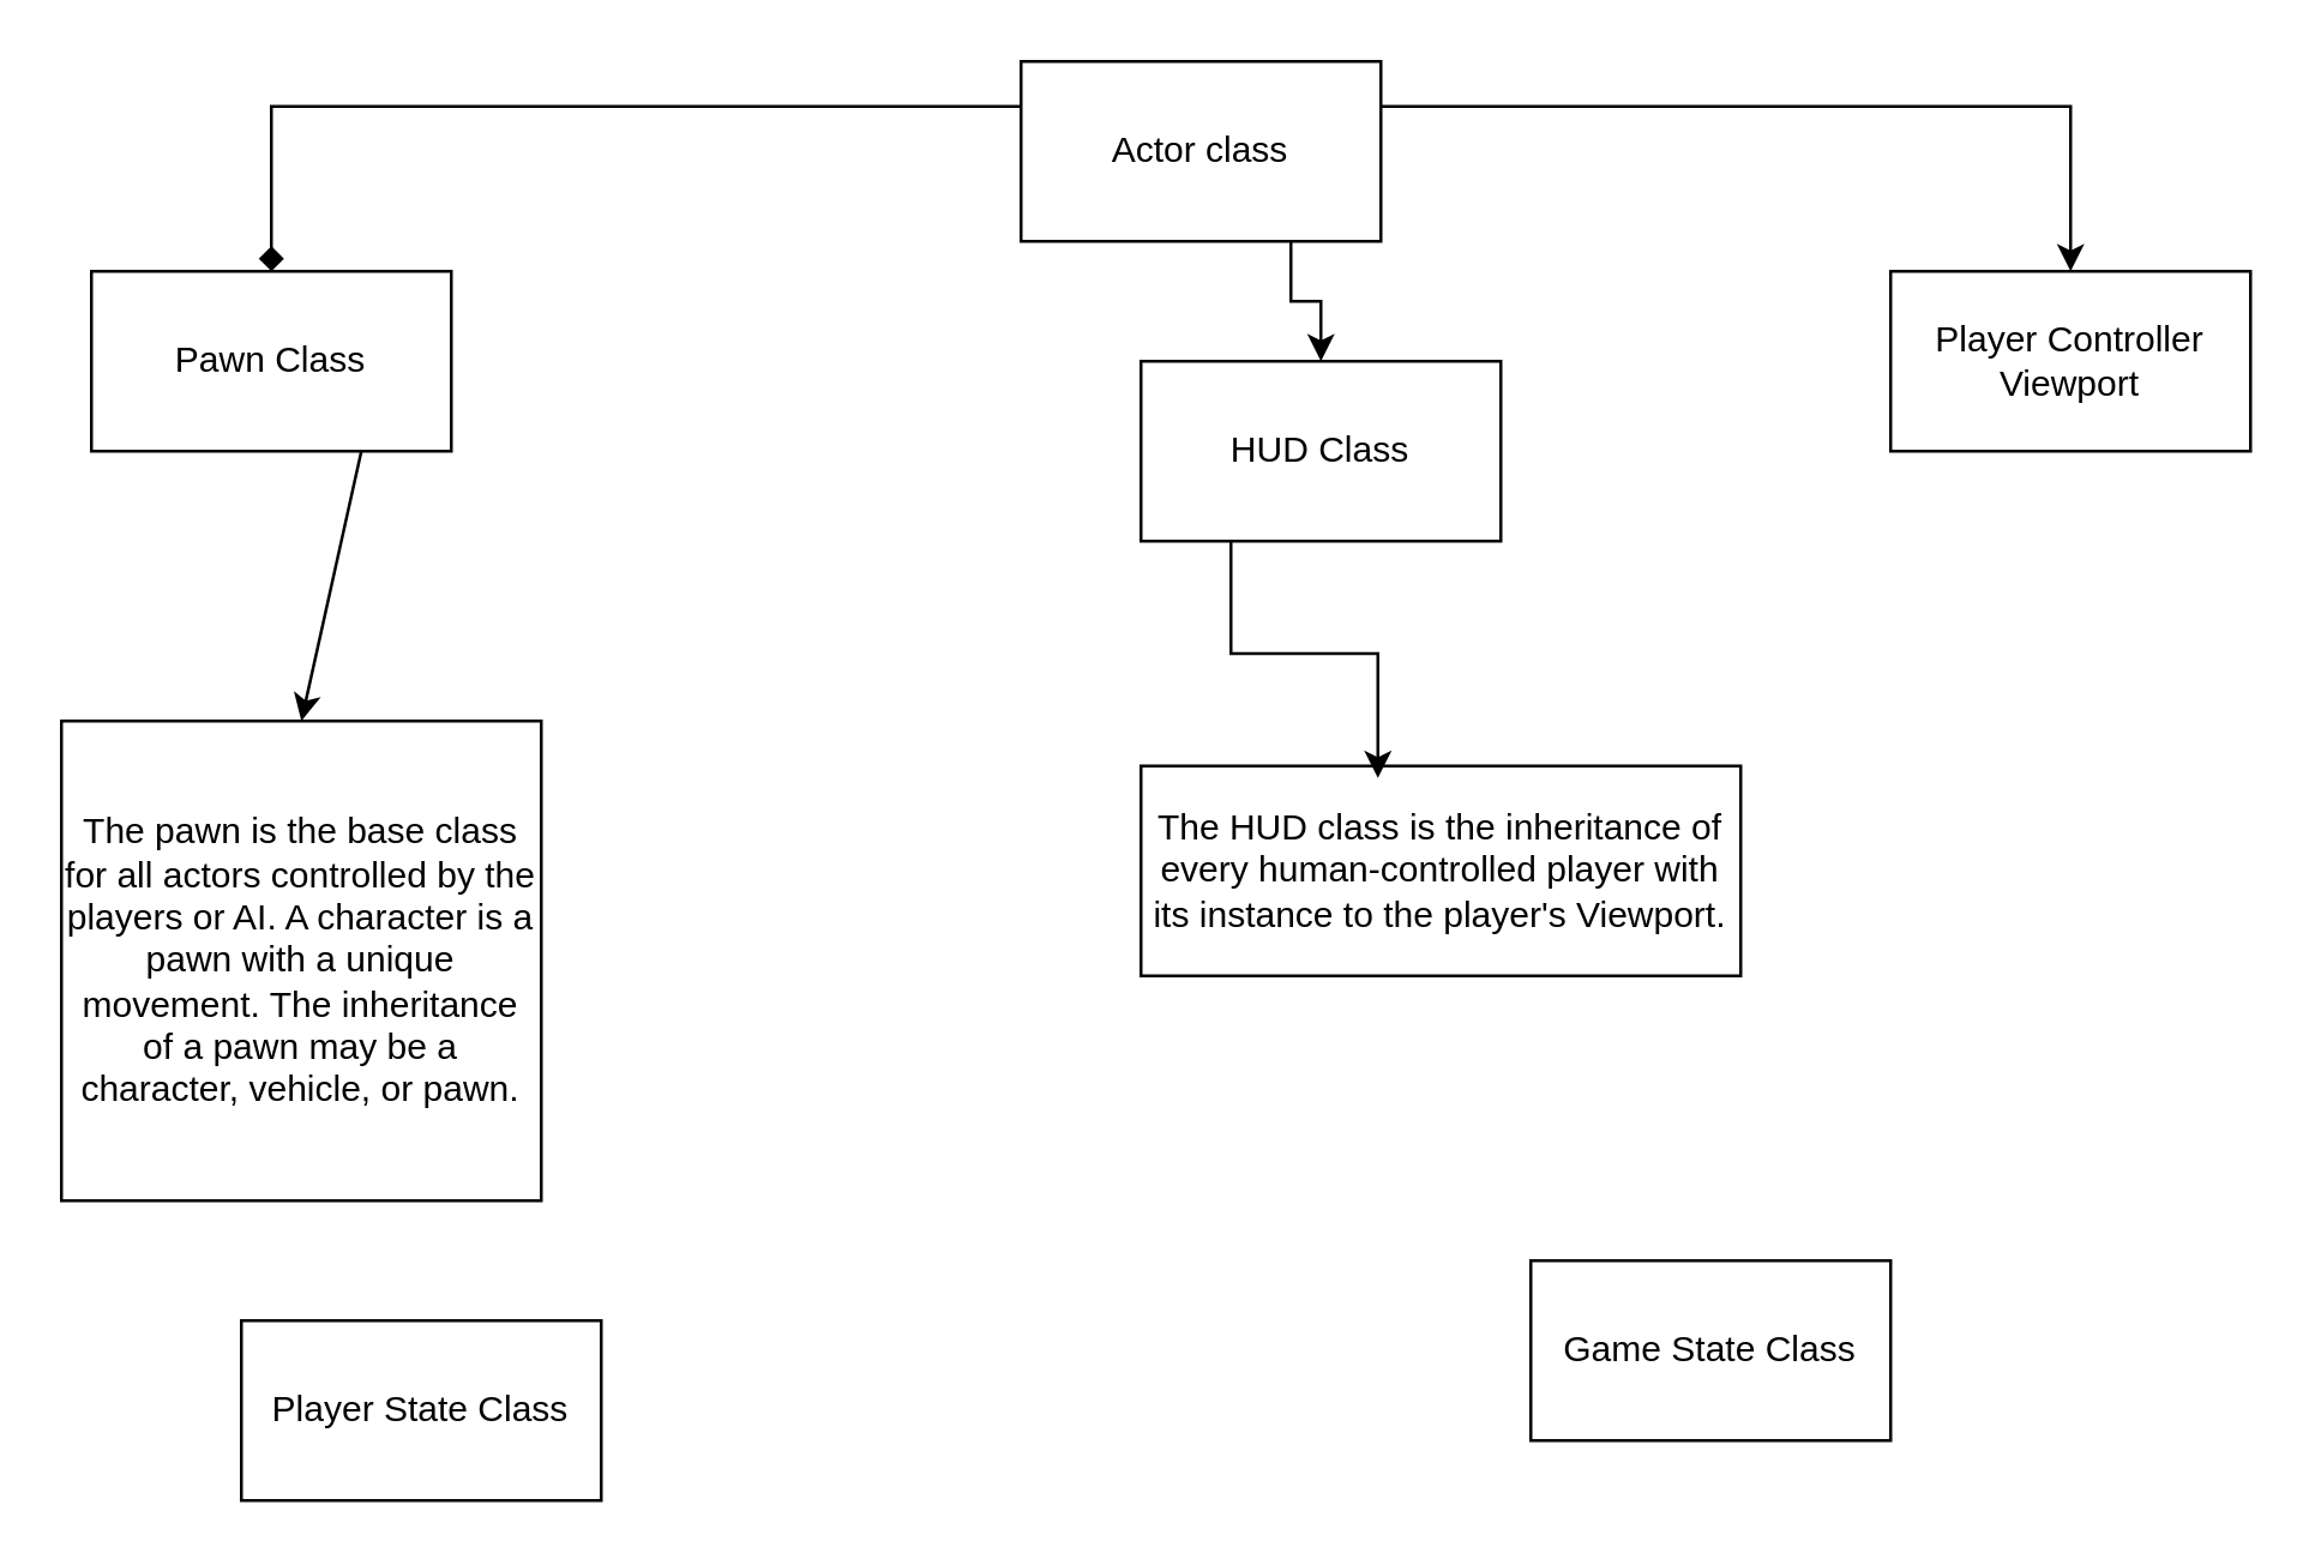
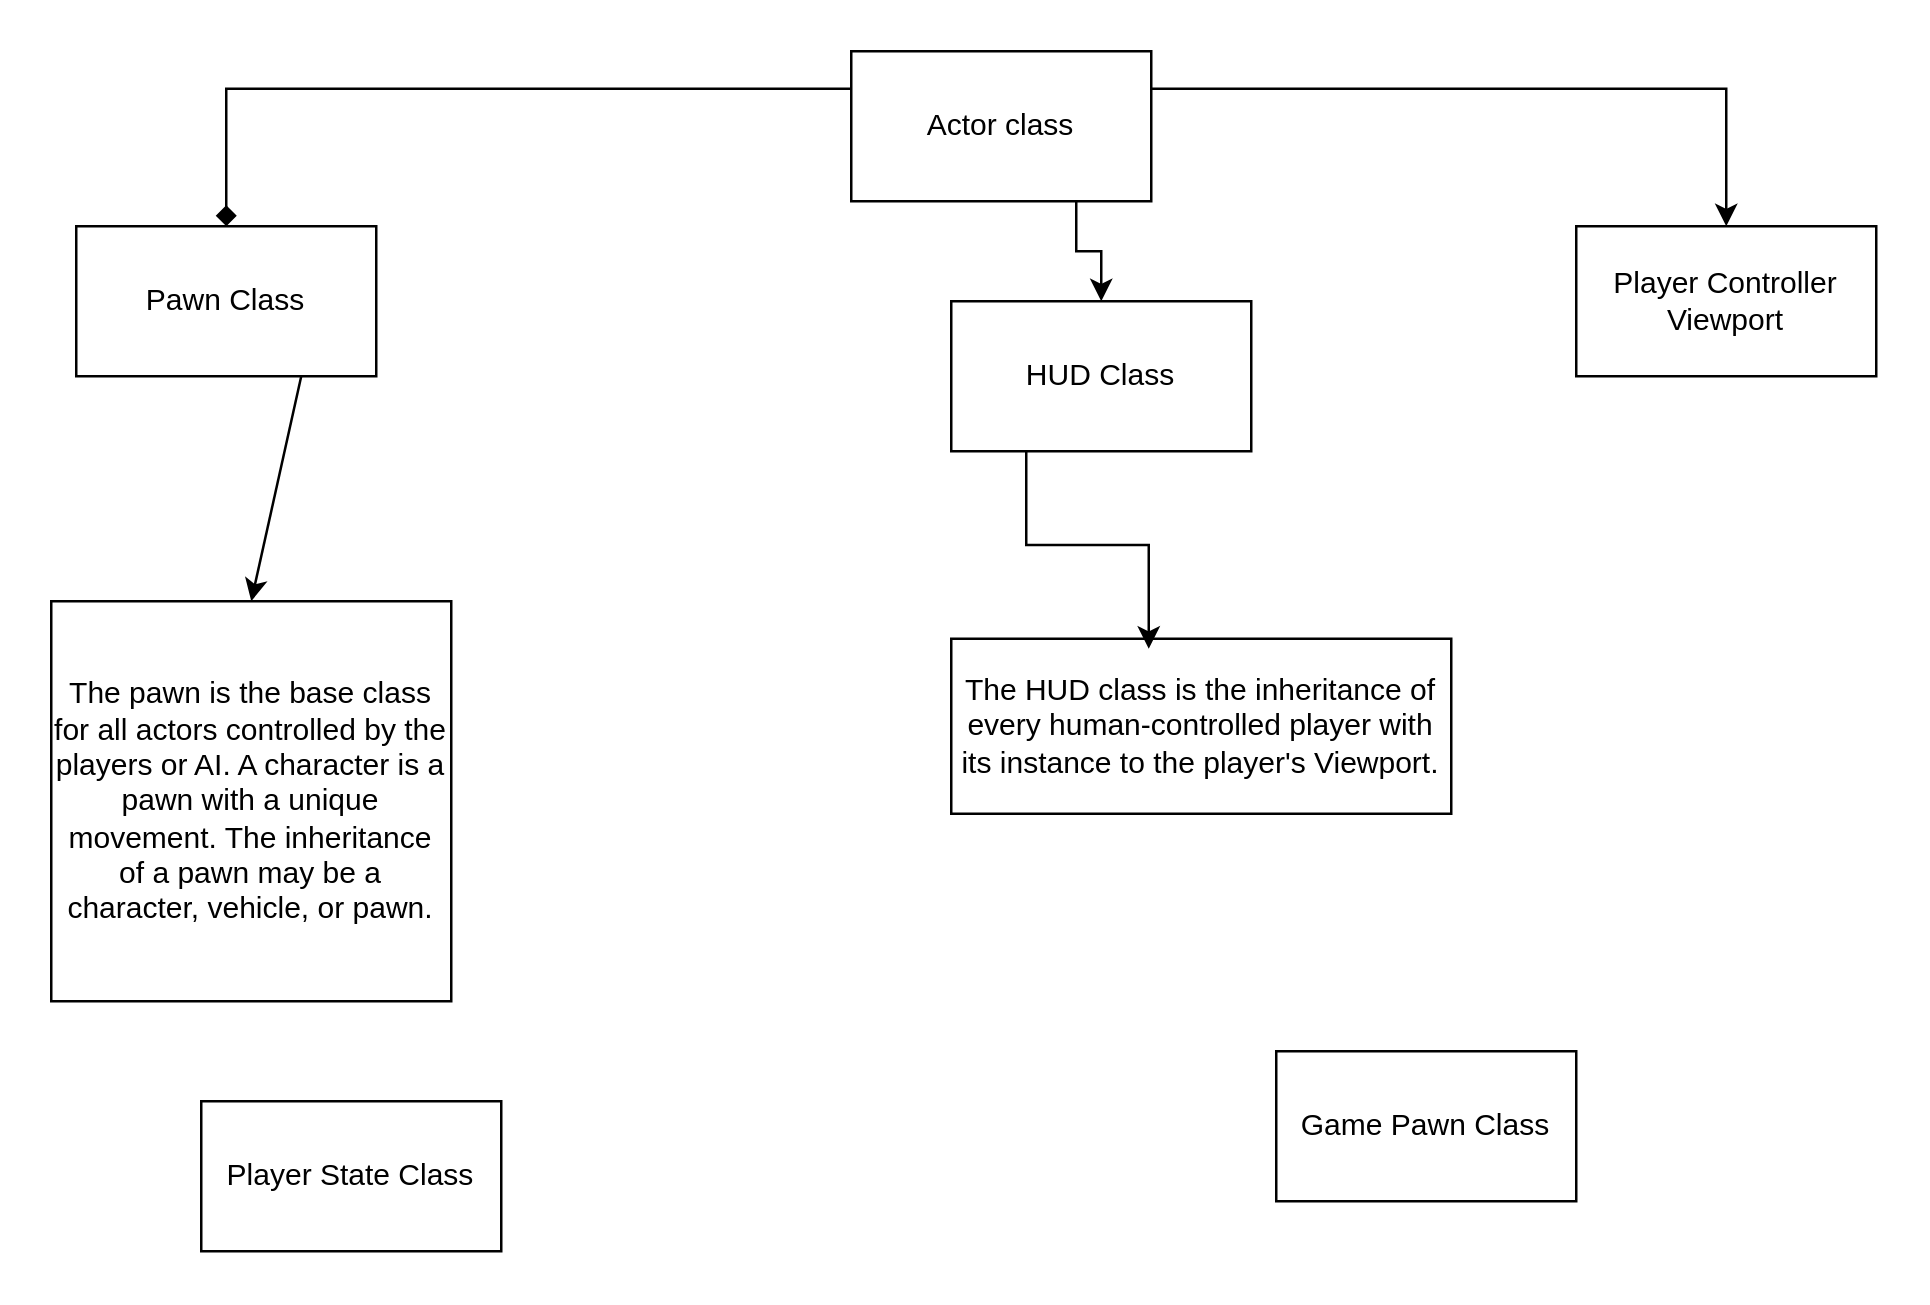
  <mxCell id="0" />
  <mxCell id="1" parent="0" />
  <mxCell id="2" value="Pawn Class" style="rounded=0;whiteSpace=wrap;html=1;" parent="1" vertex="1"><mxGeometry x="30" y="90" width="120" height="60" as="geometry" /></mxCell>
  <mxCell id="3" value="HUD Class" style="rounded=0;whiteSpace=wrap;html=1;" parent="1" vertex="1"><mxGeometry x="380" y="120" width="120" height="60" as="geometry" /></mxCell>
  <mxCell id="4" value="Player Controller Viewport" style="rounded=0;whiteSpace=wrap;html=1;" parent="1" vertex="1"><mxGeometry x="630" y="90" width="120" height="60" as="geometry" /></mxCell>
  <mxCell id="5" value="Player State Class" style="rounded=0;whiteSpace=wrap;html=1;" parent="1" vertex="1"><mxGeometry x="80" y="440" width="120" height="60" as="geometry" /></mxCell>
- <mxCell id="6" value="Game State Class" style="rounded=0;whiteSpace=wrap;html=1;" parent="1" vertex="1"><mxGeometry x="510" y="420" width="120" height="60" as="geometry" /></mxCell>
+ <mxCell id="6" value="Game Pawn Class" style="rounded=0;whiteSpace=wrap;html=1;" parent="1" vertex="1"><mxGeometry x="510" y="420" width="120" height="60" as="geometry" /></mxCell>
  <mxCell id="7" value="The pawn is the base class for all actors controlled by the players or AI. A character is a pawn with a unique movement. The inheritance of a pawn may be a character, vehicle, or pawn." style="whiteSpace=wrap;html=1;aspect=fixed;" vertex="1" parent="1"><mxGeometry x="20" y="240" width="160" height="160" as="geometry" /></mxCell>
  <mxCell id="8" value="" style="endArrow=classic;html=1;rounded=0;exitX=0.75;exitY=1;exitDx=0;exitDy=0;entryX=0.5;entryY=0;entryDx=0;entryDy=0;" edge="1" parent="1" source="2" target="7"><mxGeometry width="50" height="50" relative="1" as="geometry"><mxPoint x="380" y="320" as="sourcePoint" /><mxPoint x="430" y="270" as="targetPoint" /></mxGeometry></mxCell>
  <mxCell id="9" value="The HUD class is the inheritance of every human-controlled player with its instance to the player's Viewport." style="rounded=0;whiteSpace=wrap;html=1;" vertex="1" parent="1"><mxGeometry x="380" y="255" width="200" height="70" as="geometry" /></mxCell>
  <mxCell id="10" style="edgeStyle=orthogonalEdgeStyle;rounded=0;orthogonalLoop=1;jettySize=auto;html=1;exitX=0.25;exitY=1;exitDx=0;exitDy=0;entryX=0.395;entryY=0.057;entryDx=0;entryDy=0;entryPerimeter=0;" edge="1" parent="1" source="3" target="9"><mxGeometry relative="1" as="geometry" /></mxCell>
  <mxCell id="11" style="edgeStyle=orthogonalEdgeStyle;rounded=0;orthogonalLoop=1;jettySize=auto;html=1;exitX=0;exitY=0.25;exitDx=0;exitDy=0;entryX=0.5;entryY=0;entryDx=0;entryDy=0;endArrow=diamond;" edge="1" parent="1" source="14" target="2"><mxGeometry relative="1" as="geometry" /></mxCell>
  <mxCell id="12" style="edgeStyle=orthogonalEdgeStyle;rounded=0;orthogonalLoop=1;jettySize=auto;html=1;exitX=1;exitY=0.25;exitDx=0;exitDy=0;" edge="1" parent="1" source="14" target="4"><mxGeometry relative="1" as="geometry" /></mxCell>
  <mxCell id="13" style="edgeStyle=orthogonalEdgeStyle;rounded=0;orthogonalLoop=1;jettySize=auto;html=1;exitX=0.75;exitY=1;exitDx=0;exitDy=0;" edge="1" parent="1" source="14" target="3"><mxGeometry relative="1" as="geometry" /></mxCell>
  <mxCell id="14" value="Actor class" style="rounded=0;whiteSpace=wrap;html=1;" vertex="1" parent="1"><mxGeometry x="340" y="20" width="120" height="60" as="geometry" /></mxCell>
